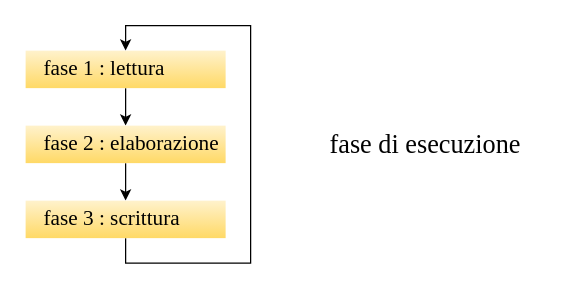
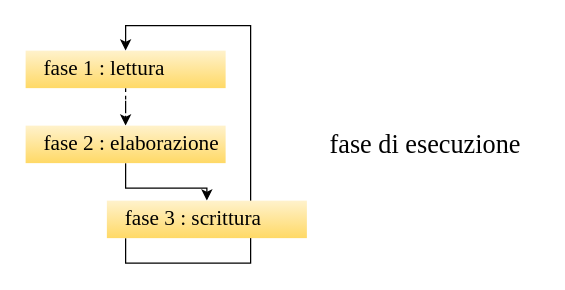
  <mxCell id="0" />
  <mxCell id="1" parent="0" />
- <mxCell id="2" style="edgeStyle=orthogonalEdgeStyle;rounded=0;orthogonalLoop=1;jettySize=auto;html=1;entryX=0.5;entryY=0;entryDx=0;entryDy=0;" edge="1" parent="1" source="3" target="5"><mxGeometry relative="1" as="geometry" /></mxCell>
+ <mxCell id="2" style="edgeStyle=orthogonalEdgeStyle;rounded=0;orthogonalLoop=1;jettySize=auto;html=1;entryX=0.5;entryY=0;entryDx=0;entryDy=0;dashed=1;" edge="1" parent="1" source="3" target="5"><mxGeometry relative="1" as="geometry" /></mxCell>
  <mxCell id="3" value="&amp;nbsp; &amp;nbsp;fase 1 : lettura" style="rounded=0;whiteSpace=wrap;html=1;fontFamily=Times New Roman;fontSize=17;fillColor=#fff2cc;gradientColor=#ffd966;strokeColor=none;align=left;verticalAlign=middle;" vertex="1" parent="1"><mxGeometry x="20" y="40" width="160" height="30" as="geometry" /></mxCell>
  <mxCell id="4" style="edgeStyle=orthogonalEdgeStyle;rounded=0;orthogonalLoop=1;jettySize=auto;html=1;entryX=0.5;entryY=0;entryDx=0;entryDy=0;" edge="1" parent="1" source="5" target="7"><mxGeometry relative="1" as="geometry" /></mxCell>
  <mxCell id="5" value="&amp;nbsp; &amp;nbsp;fase 2 : elaborazione" style="rounded=0;whiteSpace=wrap;html=1;fontFamily=Times New Roman;fontSize=17;fillColor=#fff2cc;gradientColor=#ffd966;strokeColor=none;align=left;verticalAlign=middle;" vertex="1" parent="1"><mxGeometry x="20" y="100" width="160" height="30" as="geometry" /></mxCell>
  <mxCell id="6" style="edgeStyle=orthogonalEdgeStyle;rounded=0;orthogonalLoop=1;jettySize=auto;html=1;entryX=0.5;entryY=0;entryDx=0;entryDy=0;" edge="1" parent="1" source="7" target="3"><mxGeometry relative="1" as="geometry"><Array as="points"><mxPoint x="100" y="210" /><mxPoint x="200" y="210" /><mxPoint x="200" y="20" /><mxPoint x="100" y="20" /></Array></mxGeometry></mxCell>
- <mxCell id="7" value="&amp;nbsp; &amp;nbsp;fase 3 : scrittura" style="rounded=0;whiteSpace=wrap;html=1;fontFamily=Times New Roman;fontSize=17;fillColor=#fff2cc;gradientColor=#ffd966;strokeColor=none;align=left;verticalAlign=middle;" vertex="1" parent="1"><mxGeometry x="20" y="160" width="160" height="30" as="geometry" /></mxCell>
+ <mxCell id="7" value="&amp;nbsp; &amp;nbsp;fase 3 : scrittura" style="rounded=0;whiteSpace=wrap;html=1;fontFamily=Times New Roman;fontSize=17;fillColor=#fff2cc;gradientColor=#ffd966;strokeColor=none;align=left;verticalAlign=middle;" vertex="1" parent="1"><mxGeometry x="85" y="160" width="160" height="30" as="geometry" /></mxCell>
  <mxCell id="8" value="fase di esecuzione" style="text;html=1;align=center;verticalAlign=middle;whiteSpace=wrap;rounded=0;fontFamily=Times New Roman;fontSize=21;" vertex="1" parent="1"><mxGeometry x="250" y="100" width="180" height="30" as="geometry" /></mxCell>
